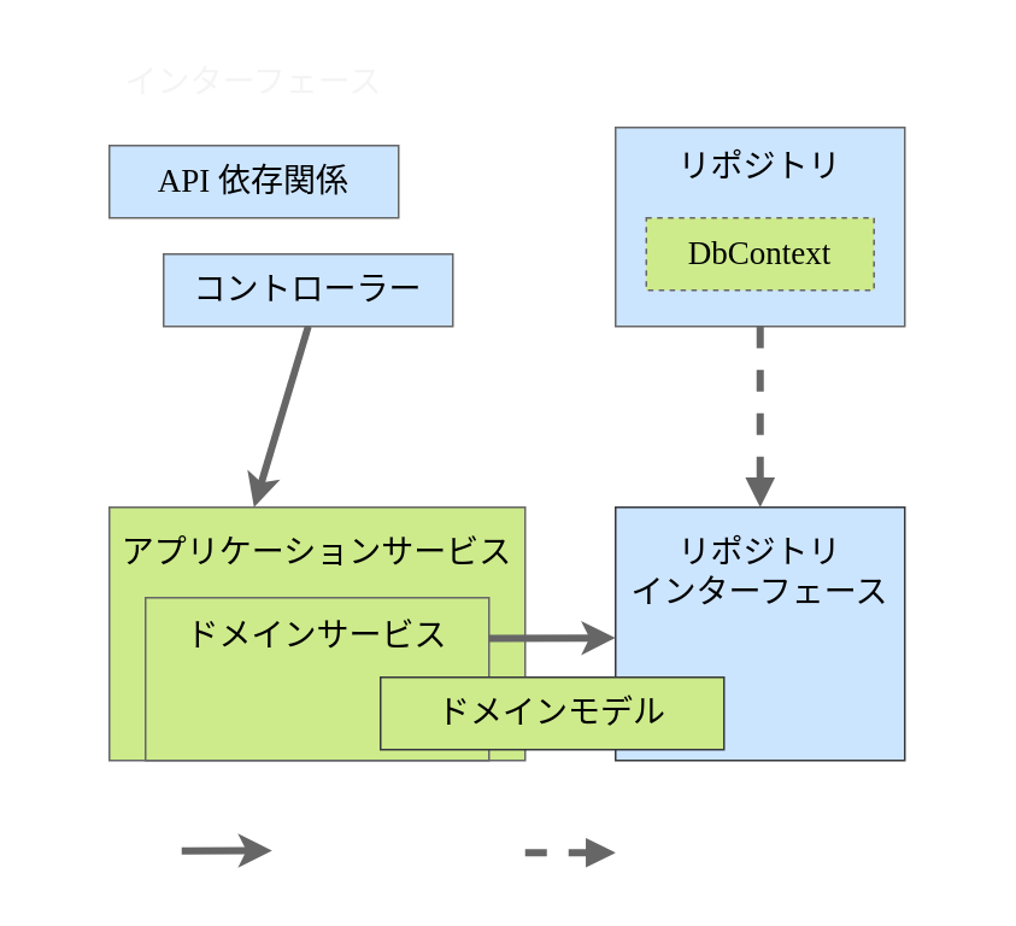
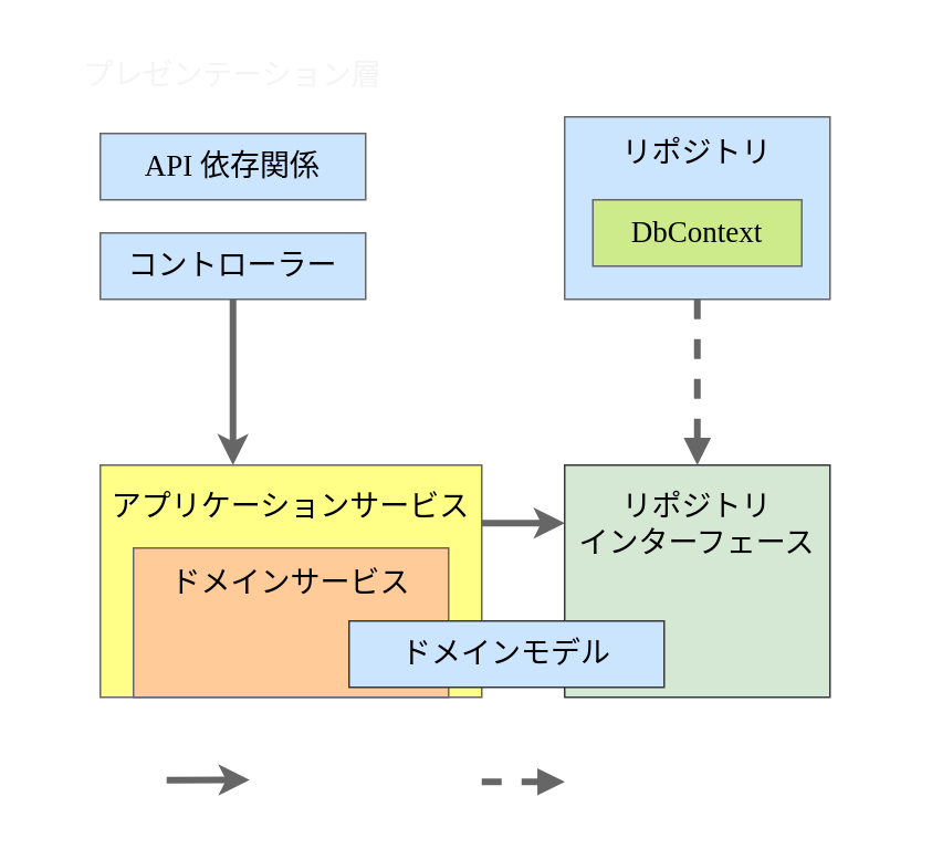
  <mxCell id="0" />
  <mxCell id="1" parent="0" />
  <mxCell id="2" value="&lt;font color=&quot;#ffffff&quot;&gt;アプリケーションコア層&lt;/font&gt;" style="rounded=0;whiteSpace=wrap;html=1;fontFamily=Noto Sans JP;fontSize=18;strokeWidth=1;fontSource=https%3A%2F%2Ffonts.googleapis.com%2Fcss%3Ffamily%3DNoto%2BSans%2BJP;fillColor=none;strokeColor=#FFFFFF;spacingTop=8;verticalAlign=top;" parent="1" vertex="1"><mxGeometry x="20" y="230" width="520" height="210" as="geometry" /></mxCell>
- <mxCell id="3" value="&lt;div&gt;&lt;font color=&quot;#000000&quot;&gt;アプリケーションサービス&lt;/font&gt;&lt;/div&gt;" style="rounded=0;whiteSpace=wrap;html=1;fontFamily=Noto Sans JP;fontSize=18;fillColor=#cdeb8b;strokeColor=#666666;strokeWidth=1;spacingLeft=0;fontSource=https%3A%2F%2Ffonts.googleapis.com%2Fcss%3Ffamily%3DNoto%2BSans%2BJP;align=center;verticalAlign=top;spacingTop=8;" parent="1" vertex="1"><mxGeometry x="60" y="280" width="230" height="140" as="geometry" /></mxCell>
+ <mxCell id="3" value="&lt;div&gt;&lt;font color=&quot;#000000&quot;&gt;アプリケーションサービス&lt;/font&gt;&lt;/div&gt;" style="rounded=0;whiteSpace=wrap;html=1;fontFamily=Noto Sans JP;fontSize=18;fillColor=#ffff88;strokeColor=#666666;strokeWidth=1;spacingLeft=0;fontSource=https%3A%2F%2Ffonts.googleapis.com%2Fcss%3Ffamily%3DNoto%2BSans%2BJP;align=center;verticalAlign=top;spacingTop=8;" parent="1" vertex="1"><mxGeometry x="60" y="280" width="230" height="140" as="geometry" /></mxCell>
  <mxCell id="4" value="&lt;font&gt;&lt;font color=&quot;#ffffff&quot;&gt;インフラストラクチャ層&lt;/font&gt;&lt;br&gt;&lt;/font&gt;" style="rounded=0;whiteSpace=wrap;html=1;fontFamily=Noto Sans JP;fontSize=18;strokeWidth=1;fontSource=https%3A%2F%2Ffonts.googleapis.com%2Fcss%3Ffamily%3DNoto%2BSans%2BJP;fillColor=none;strokeColor=#FFFFFF;spacingTop=8;verticalAlign=top;fontColor=#000000;" parent="1" vertex="1"><mxGeometry x="300" y="20" width="240" height="180" as="geometry" /></mxCell>
- <mxCell id="5" value="&lt;font&gt;インターフェース&lt;br&gt;&lt;/font&gt;" style="rounded=0;whiteSpace=wrap;html=1;fontFamily=Noto Sans JP;fontSize=18;strokeWidth=1;fontSource=https%3A%2F%2Ffonts.googleapis.com%2Fcss%3Ffamily%3DNoto%2BSans%2BJP;fillColor=none;strokeColor=#FFFFFF;spacingTop=8;verticalAlign=top;fontColor=#f5f4f4;" parent="1" vertex="1"><mxGeometry x="20" y="20" width="240" height="180" as="geometry" /></mxCell>
- <mxCell id="6" value="&lt;div&gt;&lt;font color=&quot;#000000&quot;&gt;ドメインサービス&lt;/font&gt;&lt;/div&gt;" style="rounded=0;whiteSpace=wrap;html=1;fontFamily=Noto Sans JP;fontSize=18;fillColor=#cdeb8b;strokeColor=#666666;strokeWidth=1;spacingLeft=0;fontSource=https%3A%2F%2Ffonts.googleapis.com%2Fcss%3Ffamily%3DNoto%2BSans%2BJP;align=center;verticalAlign=top;spacingTop=4;" parent="1" vertex="1"><mxGeometry x="80" y="330" width="190" height="90" as="geometry" /></mxCell>
+ <mxCell id="5" value="&lt;font&gt;プレゼンテーション層&lt;br&gt;&lt;/font&gt;" style="rounded=0;whiteSpace=wrap;html=1;fontFamily=Noto Sans JP;fontSize=18;strokeWidth=1;fontSource=https%3A%2F%2Ffonts.googleapis.com%2Fcss%3Ffamily%3DNoto%2BSans%2BJP;fillColor=none;strokeColor=#FFFFFF;spacingTop=8;verticalAlign=top;fontColor=#f5f4f4;" parent="1" vertex="1"><mxGeometry x="20" y="20" width="240" height="180" as="geometry" /></mxCell>
+ <mxCell id="6" value="&lt;div&gt;&lt;font color=&quot;#000000&quot;&gt;ドメインサービス&lt;/font&gt;&lt;/div&gt;" style="rounded=0;whiteSpace=wrap;html=1;fontFamily=Noto Sans JP;fontSize=18;fillColor=#ffcc99;strokeColor=#666666;strokeWidth=1;spacingLeft=0;fontSource=https%3A%2F%2Ffonts.googleapis.com%2Fcss%3Ffamily%3DNoto%2BSans%2BJP;align=center;verticalAlign=top;spacingTop=4;" parent="1" vertex="1"><mxGeometry x="80" y="330" width="190" height="90" as="geometry" /></mxCell>
  <mxCell id="7" value="&lt;font color=&quot;#000000&quot;&gt;リポジトリ&lt;br&gt;&lt;br&gt;&lt;br&gt;&lt;br&gt;&lt;/font&gt;" style="rounded=0;whiteSpace=wrap;html=1;fontFamily=Noto Sans JP;fontSize=18;fillColor=#cce5ff;strokeColor=#666666;strokeWidth=1;spacingLeft=0;fontSource=https%3A%2F%2Ffonts.googleapis.com%2Fcss%3Ffamily%3DNoto%2BSans%2BJP;" parent="1" vertex="1"><mxGeometry x="340" y="70" width="160" height="110" as="geometry" /></mxCell>
- <mxCell id="8" value="&lt;font color=&quot;#000000&quot;&gt;リポジトリ&lt;br&gt;インターフェース&lt;br&gt;&lt;/font&gt;" style="rounded=0;whiteSpace=wrap;html=1;fontFamily=Noto Sans JP;fontSize=18;fillColor=#cce5ff;strokeColor=#36393d;strokeWidth=1;spacingLeft=0;fontSource=https%3A%2F%2Ffonts.googleapis.com%2Fcss%3Ffamily%3DNoto%2BSans%2BJP;verticalAlign=top;spacingTop=8;" parent="1" vertex="1"><mxGeometry x="340" y="280" width="160" height="140" as="geometry" /></mxCell>
- <mxCell id="9" value="&lt;font color=&quot;#000000&quot;&gt;コントローラー&lt;/font&gt;" style="rounded=0;whiteSpace=wrap;html=1;fontFamily=Noto Sans JP;fontSize=18;fillColor=#cce5ff;strokeColor=#666666;strokeWidth=1;spacingLeft=0;fontSource=https%3A%2F%2Ffonts.googleapis.com%2Fcss%3Ffamily%3DNoto%2BSans%2BJP;" parent="1" vertex="1"><mxGeometry x="90" y="140" width="160" height="40" as="geometry" /></mxCell>
- <mxCell id="10" value="&lt;font color=&quot;#000000&quot;&gt;DbContext&lt;/font&gt;" style="rounded=0;whiteSpace=wrap;html=1;fontFamily=Noto Sans JP;fontSize=18;fillColor=#cdeb8b;strokeColor=#666666;strokeWidth=1;spacingLeft=0;fontSource=https%3A%2F%2Ffonts.googleapis.com%2Fcss%3Ffamily%3DNoto%2BSans%2BJP;dashed=1;" parent="1" vertex="1"><mxGeometry x="357.02" y="120" width="125.96" height="40" as="geometry" /></mxCell>
+ <mxCell id="8" value="&lt;font color=&quot;#000000&quot;&gt;リポジトリ&lt;br&gt;インターフェース&lt;br&gt;&lt;/font&gt;" style="rounded=0;whiteSpace=wrap;html=1;fontFamily=Noto Sans JP;fontSize=18;fillColor=#d5e8d4;strokeColor=#36393d;strokeWidth=1;spacingLeft=0;fontSource=https%3A%2F%2Ffonts.googleapis.com%2Fcss%3Ffamily%3DNoto%2BSans%2BJP;verticalAlign=top;spacingTop=8;" parent="1" vertex="1"><mxGeometry x="340" y="280" width="160" height="140" as="geometry" /></mxCell>
+ <mxCell id="9" value="&lt;font color=&quot;#000000&quot;&gt;コントローラー&lt;/font&gt;" style="rounded=0;whiteSpace=wrap;html=1;fontFamily=Noto Sans JP;fontSize=18;fillColor=#cce5ff;strokeColor=#666666;strokeWidth=1;spacingLeft=0;fontSource=https%3A%2F%2Ffonts.googleapis.com%2Fcss%3Ffamily%3DNoto%2BSans%2BJP;" parent="1" vertex="1"><mxGeometry x="60" y="140" width="160" height="40" as="geometry" /></mxCell>
+ <mxCell id="10" value="&lt;font color=&quot;#000000&quot;&gt;DbContext&lt;/font&gt;" style="rounded=0;whiteSpace=wrap;html=1;fontFamily=Noto Sans JP;fontSize=18;fillColor=#cdeb8b;strokeColor=#666666;strokeWidth=1;spacingLeft=0;fontSource=https%3A%2F%2Ffonts.googleapis.com%2Fcss%3Ffamily%3DNoto%2BSans%2BJP;" parent="1" vertex="1"><mxGeometry x="357.02" y="120" width="125.96" height="40" as="geometry" /></mxCell>
  <mxCell id="11" style="edgeStyle=none;sketch=0;html=1;exitX=0.5;exitY=1;exitDx=0;exitDy=0;shadow=0;fontColor=#000000;endArrow=classic;endFill=1;strokeColor=#666666;strokeWidth=4;" parent="1" source="9" edge="1"><mxGeometry relative="1" as="geometry"><mxPoint x="635.58" y="555" as="sourcePoint" /><mxPoint x="140" y="280" as="targetPoint" /></mxGeometry></mxCell>
  <mxCell id="12" style="edgeStyle=none;sketch=0;html=1;exitX=0.5;exitY=1;exitDx=0;exitDy=0;shadow=0;fontColor=#000000;endArrow=block;endFill=1;strokeColor=#666666;strokeWidth=4;dashed=1;" parent="1" source="7" target="8" edge="1"><mxGeometry relative="1" as="geometry"><mxPoint x="435" y="310" as="sourcePoint" /><mxPoint x="469.057" y="465.94" as="targetPoint" /></mxGeometry></mxCell>
- <mxCell id="13" value="&lt;font color=&quot;#000000&quot;&gt;ドメインモデル&lt;/font&gt;" style="rounded=0;whiteSpace=wrap;html=1;fontFamily=Noto Sans JP;fontSize=18;fillColor=#cdeb8b;strokeColor=#36393d;strokeWidth=1;spacingLeft=0;fontSource=https%3A%2F%2Ffonts.googleapis.com%2Fcss%3Ffamily%3DNoto%2BSans%2BJP;" parent="1" vertex="1"><mxGeometry x="210" y="374" width="190" height="40" as="geometry" /></mxCell>
+ <mxCell id="13" value="&lt;font color=&quot;#000000&quot;&gt;ドメインモデル&lt;/font&gt;" style="rounded=0;whiteSpace=wrap;html=1;fontFamily=Noto Sans JP;fontSize=18;fillColor=#cce5ff;strokeColor=#36393d;strokeWidth=1;spacingLeft=0;fontSource=https%3A%2F%2Ffonts.googleapis.com%2Fcss%3Ffamily%3DNoto%2BSans%2BJP;" parent="1" vertex="1"><mxGeometry x="210" y="374" width="190" height="40" as="geometry" /></mxCell>
  <mxCell id="14" value="依存関係" style="text;html=1;strokeColor=none;fillColor=none;align=left;verticalAlign=middle;whiteSpace=wrap;rounded=0;fontFamily=Noto Sans JP;fontSource=https%3A%2F%2Ffonts.googleapis.com%2Fcss%3Ffamily%3DNoto%2BSans%2BJP;fontSize=18;fontColor=#FFFFFF;" parent="1" vertex="1"><mxGeometry x="160" y="450" width="90" height="40" as="geometry" /></mxCell>
  <mxCell id="15" style="edgeStyle=none;sketch=0;html=1;shadow=0;fontColor=#FFFFFF;endArrow=classic;endFill=1;strokeColor=#666666;strokeWidth=4;" parent="1" edge="1"><mxGeometry relative="1" as="geometry"><mxPoint x="100" y="470" as="sourcePoint" /><mxPoint x="150" y="469.78" as="targetPoint" /></mxGeometry></mxCell>
  <mxCell id="16" value="実装関係" style="text;html=1;strokeColor=none;fillColor=none;align=left;verticalAlign=middle;whiteSpace=wrap;rounded=0;fontFamily=Noto Sans JP;fontSource=https%3A%2F%2Ffonts.googleapis.com%2Fcss%3Ffamily%3DNoto%2BSans%2BJP;fontSize=18;fontColor=#FFFFFF;" parent="1" vertex="1"><mxGeometry x="348.42" y="450" width="90" height="40" as="geometry" /></mxCell>
  <mxCell id="17" style="edgeStyle=none;sketch=0;html=1;shadow=0;fontColor=#000000;endArrow=block;endFill=1;strokeColor=#666666;strokeWidth=4;dashed=1;" parent="1" edge="1"><mxGeometry relative="1" as="geometry"><mxPoint x="290" y="471" as="sourcePoint" /><mxPoint x="340" y="471" as="targetPoint" /></mxGeometry></mxCell>
- <mxCell id="18" style="edgeStyle=none;sketch=0;html=1;shadow=0;fontColor=#000000;endArrow=classic;endFill=1;strokeColor=#666666;strokeWidth=4;exitX=1;exitY=0.25;exitDx=0;exitDy=0;entryX=-0.001;entryY=0.516;entryDx=0;entryDy=0;entryPerimeter=0;" parent="1" source="6" target="8" edge="1"><mxGeometry relative="1" as="geometry"><mxPoint x="320" y="353" as="sourcePoint" /><mxPoint x="560" y="353" as="targetPoint" /></mxGeometry></mxCell>
+ <mxCell id="19" style="edgeStyle=none;sketch=0;html=1;exitX=1;exitY=0.25;exitDx=0;exitDy=0;shadow=0;fontColor=#000000;endArrow=classic;endFill=1;strokeColor=#666666;strokeWidth=4;entryX=0;entryY=0.25;entryDx=0;entryDy=0;" parent="1" source="3" target="8" edge="1"><mxGeometry relative="1" as="geometry"><mxPoint x="621.76" y="555" as="sourcePoint" /><mxPoint x="666.18" y="553.14" as="targetPoint" /></mxGeometry></mxCell>
  <mxCell id="20" value="&lt;font color=&quot;#000000&quot;&gt;API 依存関係&lt;/font&gt;" style="rounded=0;whiteSpace=wrap;html=1;fontFamily=Noto Sans JP;fontSize=18;fillColor=#cce5ff;strokeColor=#666666;strokeWidth=1;spacingLeft=0;fontSource=https%3A%2F%2Ffonts.googleapis.com%2Fcss%3Ffamily%3DNoto%2BSans%2BJP;" parent="1" vertex="1"><mxGeometry x="60" y="80" width="160" height="40" as="geometry" /></mxCell>
